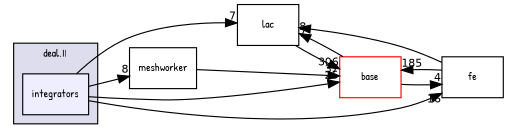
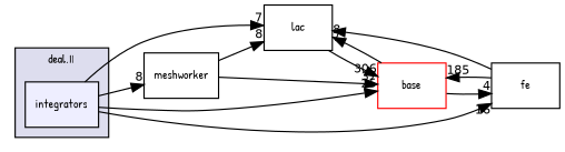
  digraph {
    compound=true
    fontname="Patrick Hand"
    rankdir=LR
    node [fontname="Patrick Hand" fontsize=10 shape=box]
    edge [fontname="Patrick Hand" headlabel=8 labeldistance=1.5 labelfontname=Helvetica labelfontsize=10]
    n1 [fillcolor="#eeeeff" label=integrators pencolor=black style=filled]
    n2 [label=meshworker]
    n3 [label=lac]
    n4 [color=red fillcolor=white label=base style=filled]
    n5 [label=fe]
    subgraph cluster_1 {
      bgcolor="#ddddee"
      fontsize=10
      label="deal.II"
      pencolor=black
      n1
    }
    n1 -> n2
    n1 -> n3 [headlabel=7]
    n1 -> n4 [headlabel=25]
    n1 -> n5 [headlabel=16]
+   n2 -> n3
    n2 -> n4 [headlabel=37]
    n3 -> n4 [headlabel=306]
    n4 -> n3
    n4 -> n5 [headlabel=4]
    n5 -> n3 [headlabel=7]
    n5 -> n4 [headlabel=185]
  }
